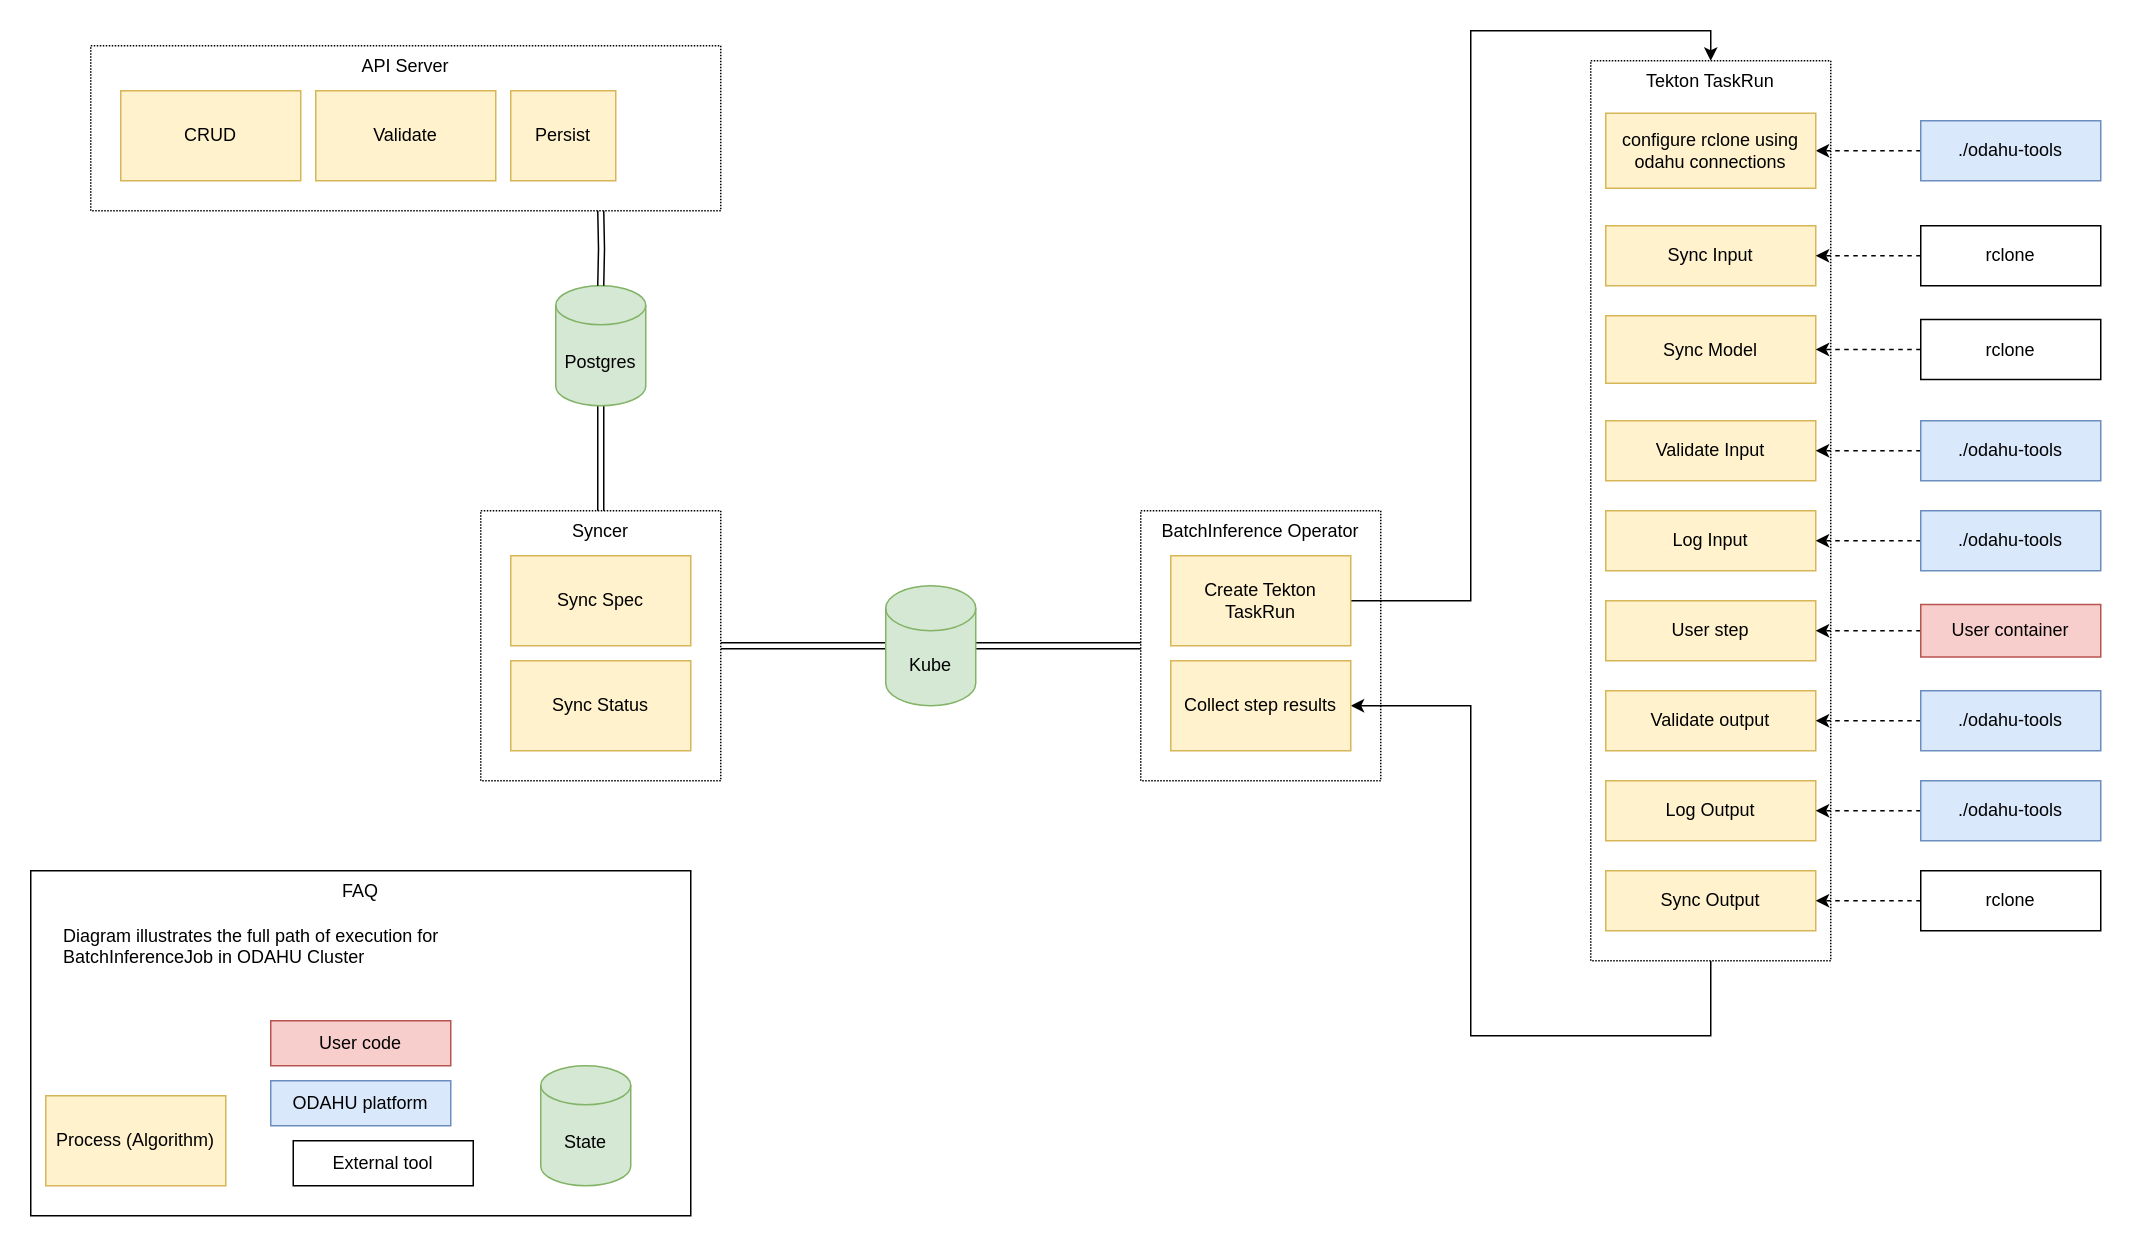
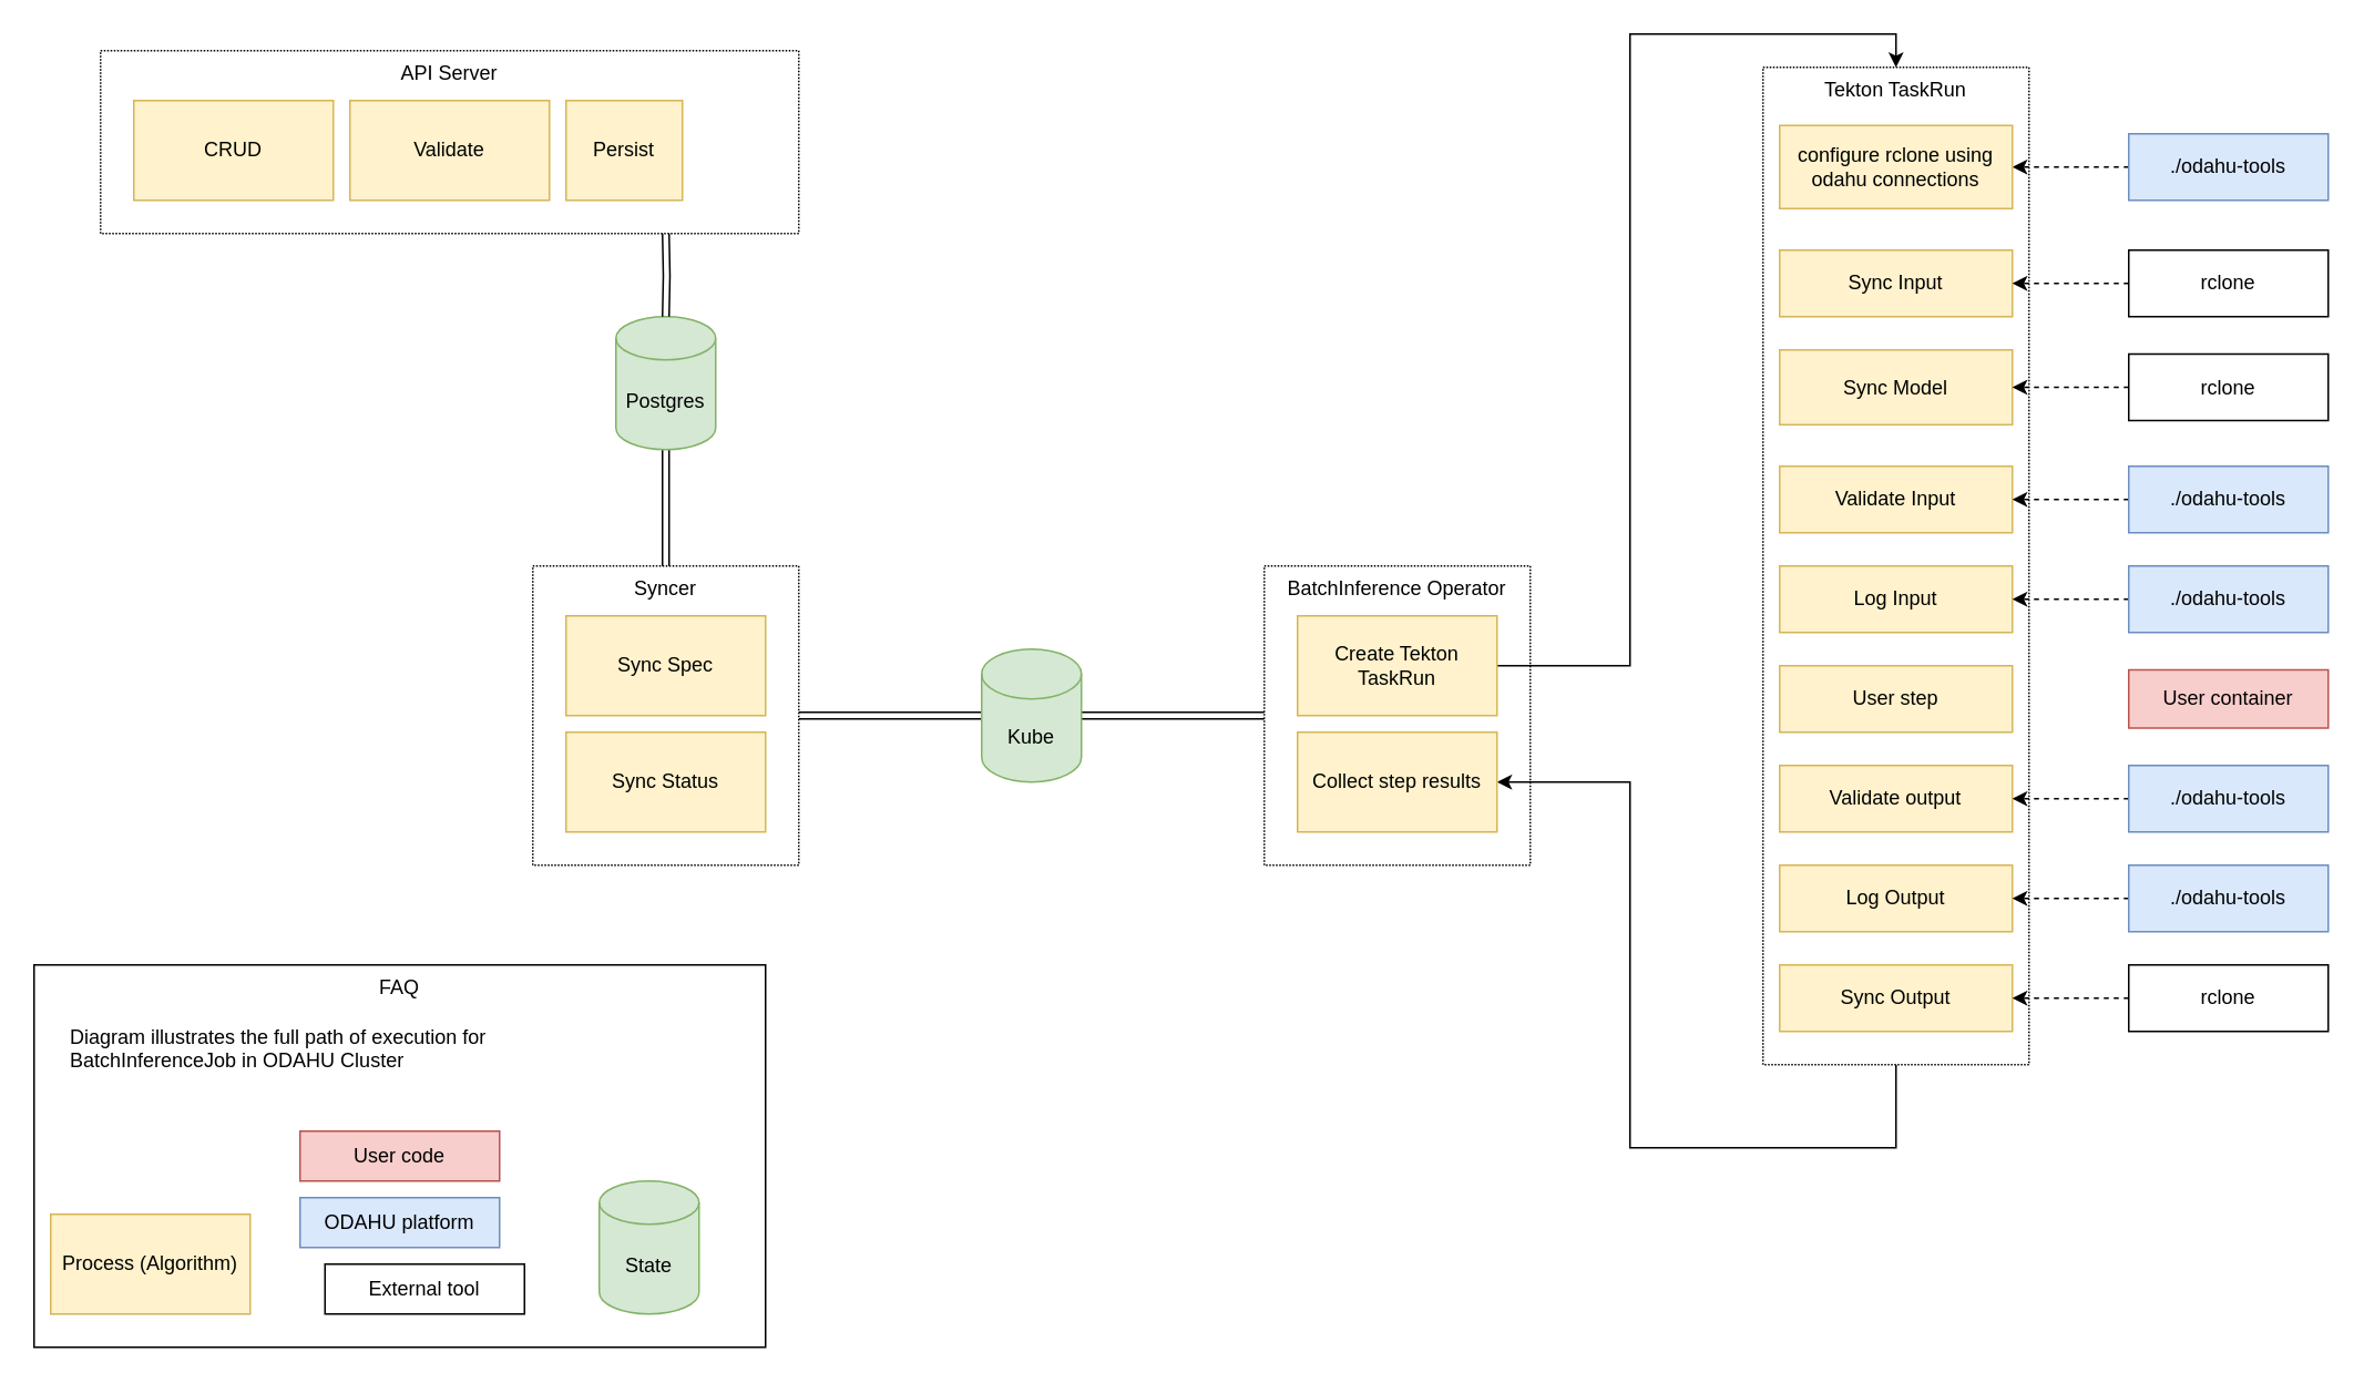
  <mxCell id="0" />
  <mxCell id="1" parent="0" />
  <mxCell id="2" style="edgeStyle=orthogonalEdgeStyle;rounded=0;orthogonalLoop=1;jettySize=auto;html=1;entryX=0;entryY=0.5;entryDx=0;entryDy=0;entryPerimeter=0;shape=link;" parent="1" source="3" target="37" edge="1"><mxGeometry relative="1" as="geometry" /></mxCell>
  <mxCell id="3" value="Syncer" style="rounded=0;whiteSpace=wrap;html=1;verticalAlign=top;dashed=1;dashPattern=1 1;" parent="1" vertex="1"><mxGeometry x="320" y="340" width="160" height="180" as="geometry" /></mxCell>
  <mxCell id="4" value="BatchInference Operator" style="rounded=0;whiteSpace=wrap;html=1;verticalAlign=top;dashed=1;dashPattern=1 1;" parent="1" vertex="1"><mxGeometry x="760" y="340" width="160" height="180" as="geometry" /></mxCell>
  <mxCell id="5" value="API Server" style="rounded=0;whiteSpace=wrap;html=1;verticalAlign=top;dashed=1;dashPattern=1 1;" parent="1" vertex="1"><mxGeometry x="60" y="30" width="420" height="110" as="geometry" /></mxCell>
  <mxCell id="6" style="edgeStyle=orthogonalEdgeStyle;rounded=0;orthogonalLoop=1;jettySize=auto;html=1;entryX=1;entryY=0.5;entryDx=0;entryDy=0;" parent="1" source="7" target="33" edge="1"><mxGeometry relative="1" as="geometry"><Array as="points"><mxPoint x="1140" y="690" /><mxPoint x="980" y="690" /><mxPoint x="980" y="470" /></Array></mxGeometry></mxCell>
  <mxCell id="7" value="Tekton TaskRun" style="rounded=0;whiteSpace=wrap;html=1;verticalAlign=top;dashed=1;dashPattern=1 1;" parent="1" vertex="1"><mxGeometry x="1060" y="40" width="160" height="600" as="geometry" /></mxCell>
  <mxCell id="8" style="edgeStyle=orthogonalEdgeStyle;rounded=0;orthogonalLoop=1;jettySize=auto;html=1;entryX=0.5;entryY=0;entryDx=0;entryDy=0;shape=link;" parent="1" source="9" target="3" edge="1"><mxGeometry relative="1" as="geometry" /></mxCell>
  <mxCell id="9" value="Postgres" style="shape=cylinder3;whiteSpace=wrap;html=1;boundedLbl=1;backgroundOutline=1;size=13.003;fillColor=#d5e8d4;strokeColor=#82b366;" parent="1" vertex="1"><mxGeometry x="370" y="190" width="60" height="80" as="geometry" /></mxCell>
  <mxCell id="10" value="Sync Input" style="rounded=0;whiteSpace=wrap;html=1;fillColor=#fff2cc;strokeColor=#d6b656;" parent="1" vertex="1"><mxGeometry x="1070" y="150" width="140" height="40" as="geometry" /></mxCell>
  <mxCell id="11" style="edgeStyle=orthogonalEdgeStyle;rounded=0;orthogonalLoop=1;jettySize=auto;html=1;entryX=1;entryY=0.5;entryDx=0;entryDy=0;dashed=1;" parent="1" source="12" target="10" edge="1"><mxGeometry relative="1" as="geometry" /></mxCell>
  <mxCell id="12" value="rclone&lt;br&gt;" style="rounded=0;whiteSpace=wrap;html=1;" parent="1" vertex="1"><mxGeometry x="1280" y="150" width="120" height="40" as="geometry" /></mxCell>
  <mxCell id="13" value="Validate Input" style="rounded=0;whiteSpace=wrap;html=1;fillColor=#fff2cc;strokeColor=#d6b656;" parent="1" vertex="1"><mxGeometry x="1070" y="280" width="140" height="40" as="geometry" /></mxCell>
  <mxCell id="14" style="edgeStyle=orthogonalEdgeStyle;rounded=0;orthogonalLoop=1;jettySize=auto;html=1;entryX=1;entryY=0.5;entryDx=0;entryDy=0;dashed=1;" parent="1" source="15" target="13" edge="1"><mxGeometry relative="1" as="geometry" /></mxCell>
  <mxCell id="15" value="./odahu-tools" style="rounded=0;whiteSpace=wrap;html=1;fillColor=#dae8fc;strokeColor=#6c8ebf;" parent="1" vertex="1"><mxGeometry x="1280" y="280" width="120" height="40" as="geometry" /></mxCell>
  <mxCell id="16" value="Log Input" style="rounded=0;whiteSpace=wrap;html=1;fillColor=#fff2cc;strokeColor=#d6b656;" parent="1" vertex="1"><mxGeometry x="1070" y="340" width="140" height="40" as="geometry" /></mxCell>
  <mxCell id="17" value="User step" style="rounded=0;whiteSpace=wrap;html=1;fillColor=#fff2cc;strokeColor=#d6b656;" parent="1" vertex="1"><mxGeometry x="1070" y="400" width="140" height="40" as="geometry" /></mxCell>
  <mxCell id="18" value="Log Output" style="rounded=0;whiteSpace=wrap;html=1;fillColor=#fff2cc;strokeColor=#d6b656;" parent="1" vertex="1"><mxGeometry x="1070" y="520" width="140" height="40" as="geometry" /></mxCell>
  <mxCell id="19" style="edgeStyle=orthogonalEdgeStyle;rounded=0;orthogonalLoop=1;jettySize=auto;html=1;entryX=1;entryY=0.5;entryDx=0;entryDy=0;dashed=1;" parent="1" source="20" target="21" edge="1"><mxGeometry relative="1" as="geometry" /></mxCell>
  <mxCell id="20" value="./odahu-tools" style="rounded=0;whiteSpace=wrap;html=1;fillColor=#dae8fc;strokeColor=#6c8ebf;" parent="1" vertex="1"><mxGeometry x="1280" y="80" width="120" height="40" as="geometry" /></mxCell>
  <mxCell id="21" value="configure rclone using odahu connections" style="rounded=0;whiteSpace=wrap;html=1;fillColor=#fff2cc;strokeColor=#d6b656;" parent="1" vertex="1"><mxGeometry x="1070" y="75" width="140" height="50" as="geometry" /></mxCell>
  <mxCell id="22" value="Sync Output" style="rounded=0;whiteSpace=wrap;html=1;fillColor=#fff2cc;strokeColor=#d6b656;" parent="1" vertex="1"><mxGeometry x="1070" y="580" width="140" height="40" as="geometry" /></mxCell>
  <mxCell id="23" style="edgeStyle=orthogonalEdgeStyle;rounded=0;orthogonalLoop=1;jettySize=auto;html=1;entryX=1;entryY=0.5;entryDx=0;entryDy=0;dashed=1;" parent="1" source="24" target="22" edge="1"><mxGeometry relative="1" as="geometry" /></mxCell>
  <mxCell id="24" value="rclone" style="rounded=0;whiteSpace=wrap;html=1;" parent="1" vertex="1"><mxGeometry x="1280" y="580" width="120" height="40" as="geometry" /></mxCell>
- <mxCell id="25" style="edgeStyle=orthogonalEdgeStyle;rounded=0;orthogonalLoop=1;jettySize=auto;html=1;dashed=1;" parent="1" source="26" target="17" edge="1"><mxGeometry relative="1" as="geometry" /></mxCell>
  <mxCell id="26" value="User container" style="rounded=0;whiteSpace=wrap;html=1;fillColor=#f8cecc;strokeColor=#b85450;" parent="1" vertex="1"><mxGeometry x="1280" y="402.5" width="120" height="35" as="geometry" /></mxCell>
  <mxCell id="27" value="CRUD" style="rounded=0;whiteSpace=wrap;html=1;fillColor=#fff2cc;strokeColor=#d6b656;" parent="1" vertex="1"><mxGeometry x="80" y="60" width="120" height="60" as="geometry" /></mxCell>
  <mxCell id="28" value="Validate" style="rounded=0;whiteSpace=wrap;html=1;fillColor=#fff2cc;strokeColor=#d6b656;" parent="1" vertex="1"><mxGeometry x="210" y="60" width="120" height="60" as="geometry" /></mxCell>
  <mxCell id="29" style="edgeStyle=orthogonalEdgeStyle;rounded=0;orthogonalLoop=1;jettySize=auto;html=1;entryX=0.5;entryY=0;entryDx=0;entryDy=0;entryPerimeter=0;shape=link;" parent="1" target="9" edge="1"><mxGeometry relative="1" as="geometry"><mxPoint x="400" y="140" as="sourcePoint" /></mxGeometry></mxCell>
  <mxCell id="30" value="Persist" style="rounded=0;whiteSpace=wrap;html=1;fillColor=#fff2cc;strokeColor=#d6b656;" parent="1" vertex="1"><mxGeometry x="340" y="60" width="70" height="60" as="geometry" /></mxCell>
  <mxCell id="31" style="edgeStyle=orthogonalEdgeStyle;rounded=0;orthogonalLoop=1;jettySize=auto;html=1;entryX=0.5;entryY=0;entryDx=0;entryDy=0;" parent="1" source="32" target="7" edge="1"><mxGeometry relative="1" as="geometry"><mxPoint x="1140" y="150" as="targetPoint" /><Array as="points"><mxPoint x="980" y="400" /><mxPoint x="980" y="20" /><mxPoint x="1140" y="20" /></Array></mxGeometry></mxCell>
  <mxCell id="32" value="Create Tekton&lt;br&gt;TaskRun" style="rounded=0;whiteSpace=wrap;html=1;fillColor=#fff2cc;strokeColor=#d6b656;" parent="1" vertex="1"><mxGeometry x="780" y="370" width="120" height="60" as="geometry" /></mxCell>
  <mxCell id="33" value="Collect step results" style="rounded=0;whiteSpace=wrap;html=1;fillColor=#fff2cc;strokeColor=#d6b656;" parent="1" vertex="1"><mxGeometry x="780" y="440" width="120" height="60" as="geometry" /></mxCell>
  <mxCell id="34" value="Sync Spec" style="rounded=0;whiteSpace=wrap;html=1;fillColor=#fff2cc;strokeColor=#d6b656;" parent="1" vertex="1"><mxGeometry x="340" y="370" width="120" height="60" as="geometry" /></mxCell>
  <mxCell id="35" value="Sync Status" style="rounded=0;whiteSpace=wrap;html=1;fillColor=#fff2cc;strokeColor=#d6b656;" parent="1" vertex="1"><mxGeometry x="340" y="440" width="120" height="60" as="geometry" /></mxCell>
  <mxCell id="36" style="edgeStyle=orthogonalEdgeStyle;rounded=0;orthogonalLoop=1;jettySize=auto;html=1;entryX=0;entryY=0.5;entryDx=0;entryDy=0;shape=link;" parent="1" source="37" target="4" edge="1"><mxGeometry relative="1" as="geometry" /></mxCell>
  <mxCell id="37" value="Kube" style="shape=cylinder3;whiteSpace=wrap;html=1;boundedLbl=1;backgroundOutline=1;size=15;fillColor=#d5e8d4;strokeColor=#82b366;" parent="1" vertex="1"><mxGeometry x="590" y="390" width="60" height="80" as="geometry" /></mxCell>
  <mxCell id="38" value="FAQ" style="rounded=0;whiteSpace=wrap;html=1;verticalAlign=top;" parent="1" vertex="1"><mxGeometry y="580" width="440" height="230" as="geometry" x="20" /></mxCell>
  <mxCell id="39" value="External tool" style="rounded=0;whiteSpace=wrap;html=1;" parent="1" vertex="1"><mxGeometry x="195" y="760" width="120" height="30" as="geometry" /></mxCell>
  <mxCell id="40" value="Process (Algorithm)" style="rounded=0;whiteSpace=wrap;html=1;fillColor=#fff2cc;strokeColor=#d6b656;" parent="1" vertex="1"><mxGeometry x="30" y="730" width="120" height="60" as="geometry" /></mxCell>
  <mxCell id="41" value="State" style="shape=cylinder3;whiteSpace=wrap;html=1;boundedLbl=1;backgroundOutline=1;size=13.003;fillColor=#d5e8d4;strokeColor=#82b366;" parent="1" vertex="1"><mxGeometry x="360" y="710" width="60" height="80" as="geometry" /></mxCell>
  <mxCell id="42" value="Diagram illustrates the full path of execution for BatchInferenceJob in ODAHU Cluster" style="text;html=1;strokeColor=none;fillColor=none;align=left;verticalAlign=top;whiteSpace=wrap;rounded=0;" parent="1" vertex="1"><mxGeometry x="40" y="610" width="290" height="90" as="geometry" /></mxCell>
  <mxCell id="43" value="Sync Model" style="rounded=0;whiteSpace=wrap;html=1;fillColor=#fff2cc;strokeColor=#d6b656;" parent="1" vertex="1"><mxGeometry x="1070" y="210" width="140" height="45" as="geometry" /></mxCell>
  <mxCell id="44" style="edgeStyle=orthogonalEdgeStyle;rounded=0;orthogonalLoop=1;jettySize=auto;html=1;entryX=1;entryY=0.5;entryDx=0;entryDy=0;dashed=1;" parent="1" source="45" target="43" edge="1"><mxGeometry relative="1" as="geometry" /></mxCell>
  <mxCell id="45" value="rclone&lt;br&gt;" style="rounded=0;whiteSpace=wrap;html=1;" parent="1" vertex="1"><mxGeometry x="1280" y="212.5" width="120" height="40" as="geometry" /></mxCell>
  <mxCell id="46" value="Validate output" style="rounded=0;whiteSpace=wrap;html=1;fillColor=#fff2cc;strokeColor=#d6b656;" parent="1" vertex="1"><mxGeometry x="1070" y="460" width="140" height="40" as="geometry" /></mxCell>
  <mxCell id="47" style="edgeStyle=orthogonalEdgeStyle;rounded=0;orthogonalLoop=1;jettySize=auto;html=1;entryX=1;entryY=0.5;entryDx=0;entryDy=0;dashed=1;" parent="1" source="48" target="16" edge="1"><mxGeometry relative="1" as="geometry" /></mxCell>
  <mxCell id="48" value="./odahu-tools" style="rounded=0;whiteSpace=wrap;html=1;fillColor=#dae8fc;strokeColor=#6c8ebf;" parent="1" vertex="1"><mxGeometry x="1280" y="340" width="120" height="40" as="geometry" /></mxCell>
  <mxCell id="49" style="edgeStyle=orthogonalEdgeStyle;rounded=0;orthogonalLoop=1;jettySize=auto;html=1;entryX=1;entryY=0.5;entryDx=0;entryDy=0;dashed=1;" parent="1" source="50" target="46" edge="1"><mxGeometry relative="1" as="geometry" /></mxCell>
  <mxCell id="50" value="./odahu-tools" style="rounded=0;whiteSpace=wrap;html=1;fillColor=#dae8fc;strokeColor=#6c8ebf;" parent="1" vertex="1"><mxGeometry x="1280" y="460" width="120" height="40" as="geometry" /></mxCell>
  <mxCell id="51" style="edgeStyle=orthogonalEdgeStyle;rounded=0;orthogonalLoop=1;jettySize=auto;html=1;entryX=1;entryY=0.5;entryDx=0;entryDy=0;dashed=1;" parent="1" source="52" target="18" edge="1"><mxGeometry relative="1" as="geometry" /></mxCell>
  <mxCell id="52" value="./odahu-tools" style="rounded=0;whiteSpace=wrap;html=1;fillColor=#dae8fc;strokeColor=#6c8ebf;" parent="1" vertex="1"><mxGeometry x="1280" y="520" width="120" height="40" as="geometry" /></mxCell>
  <mxCell id="53" value="ODAHU platform" style="rounded=0;whiteSpace=wrap;html=1;fillColor=#dae8fc;strokeColor=#6c8ebf;" parent="1" vertex="1"><mxGeometry x="180" y="720" width="120" height="30" as="geometry" /></mxCell>
  <mxCell id="54" value="User code" style="rounded=0;whiteSpace=wrap;html=1;fillColor=#f8cecc;strokeColor=#b85450;" parent="1" vertex="1"><mxGeometry x="180" y="680" width="120" height="30" as="geometry" /></mxCell>
